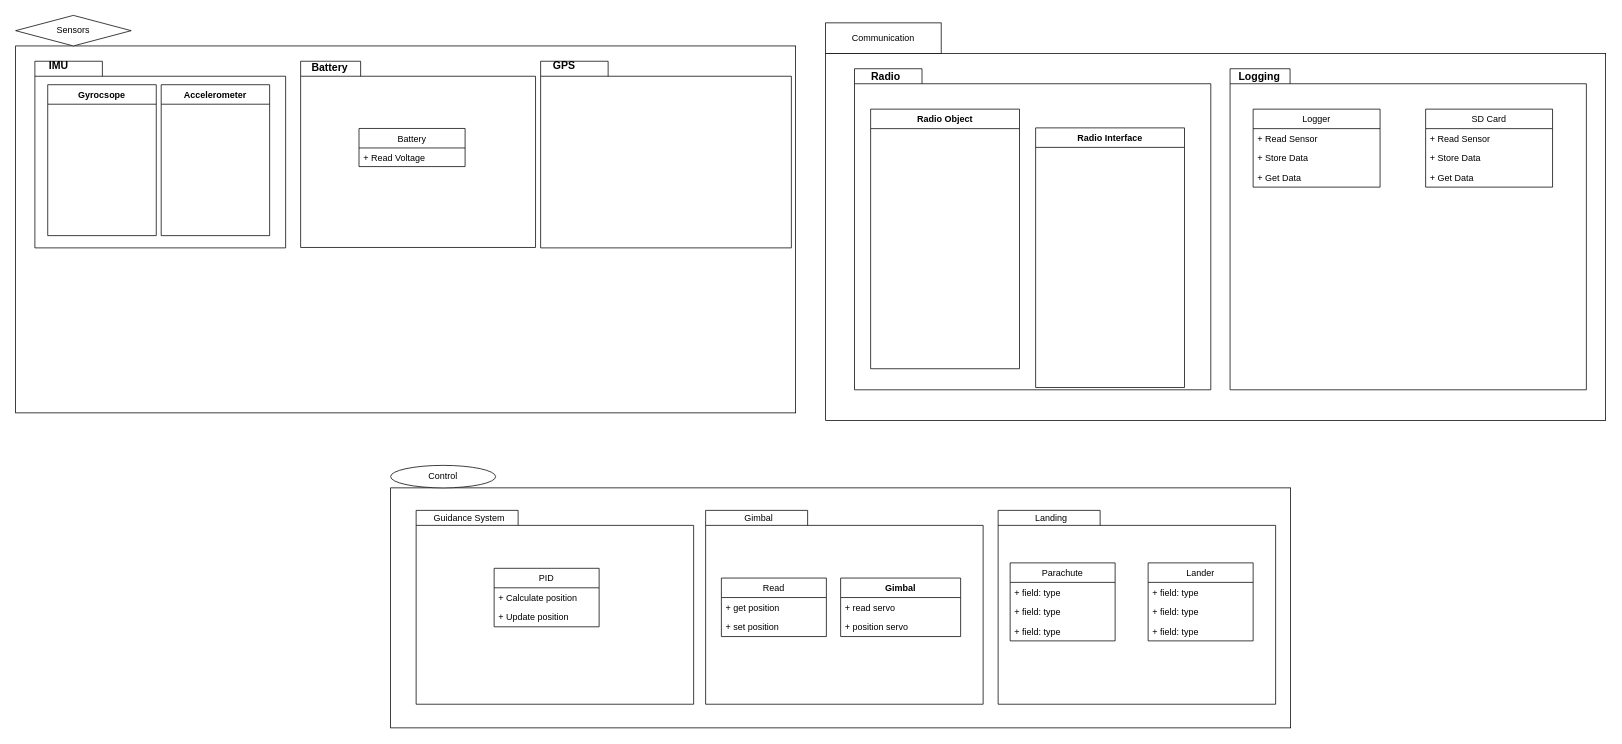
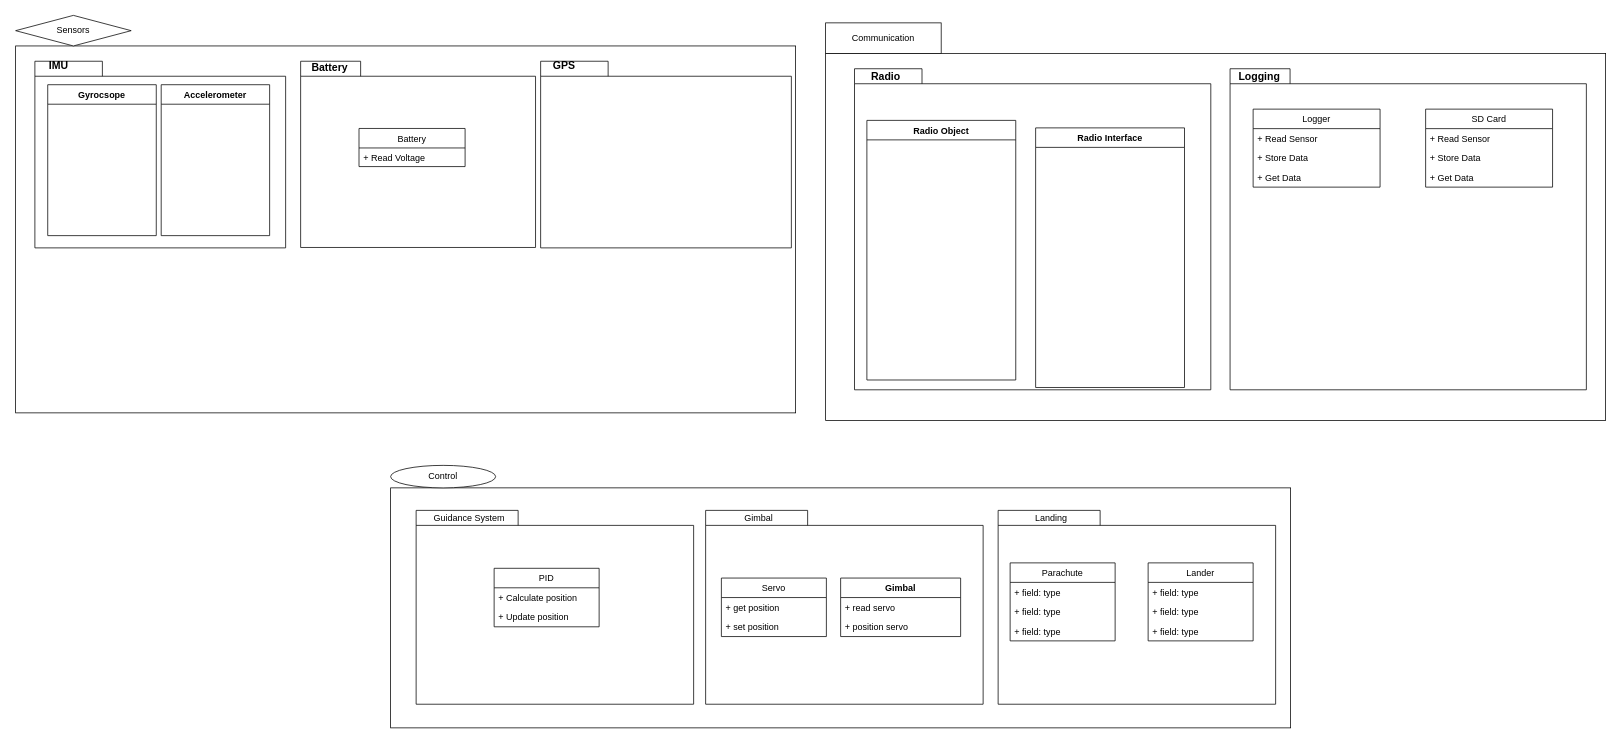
  <mxCell id="0" />
  <mxCell id="1" parent="0" />
  <mxCell id="2" value="" style="group" vertex="1" connectable="0" parent="1"><mxGeometry x="520" y="620" width="1200" height="350" as="geometry" /></mxCell>
  <mxCell id="3" value="" style="rounded=0;whiteSpace=wrap;html=1;" vertex="1" parent="2"><mxGeometry y="30" width="1200" height="320" as="geometry" /></mxCell>
  <mxCell id="4" value="" style="group" vertex="1" connectable="0" parent="2"><mxGeometry x="34" y="60" width="370" height="258.465" as="geometry" /></mxCell>
  <mxCell id="5" value="" style="shape=folder;fontStyle=1;spacingTop=10;tabWidth=136;tabHeight=20;tabPosition=left;html=1;rounded=0;shadow=0;comic=0;labelBackgroundColor=none;strokeWidth=1;fontFamily=Verdana;fontSize=10;align=center;" vertex="1" parent="4"><mxGeometry y="0.003" width="370" height="258.462" as="geometry" /></mxCell>
  <mxCell id="6" value="PID" style="swimlane;fontStyle=0;childLayout=stackLayout;horizontal=1;startSize=26;fillColor=none;horizontalStack=0;resizeParent=1;resizeParentMax=0;resizeLast=0;collapsible=1;marginBottom=0;" vertex="1" parent="4"><mxGeometry x="104" y="77.23" width="140" height="78" as="geometry" /></mxCell>
  <mxCell id="7" value="+ Calculate position" style="text;strokeColor=none;fillColor=none;align=left;verticalAlign=top;spacingLeft=4;spacingRight=4;overflow=hidden;rotatable=0;points=[[0,0.5],[1,0.5]];portConstraint=eastwest;" vertex="1" parent="6"><mxGeometry y="26" width="140" height="26" as="geometry" /></mxCell>
  <mxCell id="8" value="+ Update position" style="text;strokeColor=none;fillColor=none;align=left;verticalAlign=top;spacingLeft=4;spacingRight=4;overflow=hidden;rotatable=0;points=[[0,0.5],[1,0.5]];portConstraint=eastwest;" vertex="1" parent="6"><mxGeometry y="52" width="140" height="26" as="geometry" /></mxCell>
  <mxCell id="9" value="Guidance System" style="text;html=1;strokeColor=none;fillColor=none;align=center;verticalAlign=middle;whiteSpace=wrap;rounded=0;" vertex="1" parent="4"><mxGeometry x="16" width="110" height="20" as="geometry" /></mxCell>
  <mxCell id="10" value="" style="group" vertex="1" connectable="0" parent="2"><mxGeometry x="810" y="60" width="370" height="258.465" as="geometry" /></mxCell>
  <mxCell id="11" value="" style="shape=folder;fontStyle=1;spacingTop=10;tabWidth=136;tabHeight=20;tabPosition=left;html=1;rounded=0;shadow=0;comic=0;labelBackgroundColor=none;strokeWidth=1;fontFamily=Verdana;fontSize=10;align=center;" vertex="1" parent="10"><mxGeometry y="0.003" width="370" height="258.462" as="geometry" /></mxCell>
  <mxCell id="12" value="Lander" style="swimlane;fontStyle=0;childLayout=stackLayout;horizontal=1;startSize=26;fillColor=none;horizontalStack=0;resizeParent=1;resizeParentMax=0;resizeLast=0;collapsible=1;marginBottom=0;" vertex="1" parent="10"><mxGeometry x="200" y="70" width="140" height="104" as="geometry" /></mxCell>
  <mxCell id="13" value="+ field: type" style="text;strokeColor=none;fillColor=none;align=left;verticalAlign=top;spacingLeft=4;spacingRight=4;overflow=hidden;rotatable=0;points=[[0,0.5],[1,0.5]];portConstraint=eastwest;" vertex="1" parent="12"><mxGeometry y="26" width="140" height="26" as="geometry" /></mxCell>
  <mxCell id="14" value="+ field: type" style="text;strokeColor=none;fillColor=none;align=left;verticalAlign=top;spacingLeft=4;spacingRight=4;overflow=hidden;rotatable=0;points=[[0,0.5],[1,0.5]];portConstraint=eastwest;" vertex="1" parent="12"><mxGeometry y="52" width="140" height="26" as="geometry" /></mxCell>
  <mxCell id="15" value="+ field: type" style="text;strokeColor=none;fillColor=none;align=left;verticalAlign=top;spacingLeft=4;spacingRight=4;overflow=hidden;rotatable=0;points=[[0,0.5],[1,0.5]];portConstraint=eastwest;" vertex="1" parent="12"><mxGeometry y="78" width="140" height="26" as="geometry" /></mxCell>
  <mxCell id="16" value="Parachute" style="swimlane;fontStyle=0;childLayout=stackLayout;horizontal=1;startSize=26;fillColor=none;horizontalStack=0;resizeParent=1;resizeParentMax=0;resizeLast=0;collapsible=1;marginBottom=0;" vertex="1" parent="10"><mxGeometry x="16" y="70" width="140" height="104" as="geometry" /></mxCell>
  <mxCell id="17" value="+ field: type" style="text;strokeColor=none;fillColor=none;align=left;verticalAlign=top;spacingLeft=4;spacingRight=4;overflow=hidden;rotatable=0;points=[[0,0.5],[1,0.5]];portConstraint=eastwest;" vertex="1" parent="16"><mxGeometry y="26" width="140" height="26" as="geometry" /></mxCell>
  <mxCell id="18" value="+ field: type" style="text;strokeColor=none;fillColor=none;align=left;verticalAlign=top;spacingLeft=4;spacingRight=4;overflow=hidden;rotatable=0;points=[[0,0.5],[1,0.5]];portConstraint=eastwest;" vertex="1" parent="16"><mxGeometry y="52" width="140" height="26" as="geometry" /></mxCell>
  <mxCell id="19" value="+ field: type" style="text;strokeColor=none;fillColor=none;align=left;verticalAlign=top;spacingLeft=4;spacingRight=4;overflow=hidden;rotatable=0;points=[[0,0.5],[1,0.5]];portConstraint=eastwest;" vertex="1" parent="16"><mxGeometry y="78" width="140" height="26" as="geometry" /></mxCell>
  <mxCell id="20" value="Landing" style="text;html=1;strokeColor=none;fillColor=none;align=center;verticalAlign=middle;whiteSpace=wrap;rounded=0;" vertex="1" parent="10"><mxGeometry x="16" width="110" height="20" as="geometry" /></mxCell>
  <mxCell id="21" value="Control" style="ellipse;whiteSpace=wrap;html=1;" vertex="1" parent="2"><mxGeometry width="140" height="30" as="geometry" /></mxCell>
  <mxCell id="22" value="" style="group" vertex="1" connectable="0" parent="2"><mxGeometry x="420" y="60" width="370" height="258.465" as="geometry" /></mxCell>
  <mxCell id="23" value="" style="shape=folder;fontStyle=1;spacingTop=10;tabWidth=136;tabHeight=20;tabPosition=left;html=1;rounded=0;shadow=0;comic=0;labelBackgroundColor=none;strokeWidth=1;fontFamily=Verdana;fontSize=10;align=center;" vertex="1" parent="22"><mxGeometry y="0.003" width="370" height="258.462" as="geometry" /></mxCell>
  <mxCell id="24" value="Gimbal" style="swimlane;fontStyle=1;align=center;verticalAlign=top;childLayout=stackLayout;horizontal=1;startSize=26;horizontalStack=0;resizeParent=1;resizeParentMax=0;resizeLast=0;collapsible=1;marginBottom=0;" vertex="1" parent="22"><mxGeometry x="180" y="90.23" width="160" height="78" as="geometry" /></mxCell>
  <mxCell id="25" value="+ read servo" style="text;strokeColor=none;fillColor=none;align=left;verticalAlign=top;spacingLeft=4;spacingRight=4;overflow=hidden;rotatable=0;points=[[0,0.5],[1,0.5]];portConstraint=eastwest;" vertex="1" parent="24"><mxGeometry y="26" width="160" height="26" as="geometry" /></mxCell>
  <mxCell id="26" value="+ position servo" style="text;strokeColor=none;fillColor=none;align=left;verticalAlign=top;spacingLeft=4;spacingRight=4;overflow=hidden;rotatable=0;points=[[0,0.5],[1,0.5]];portConstraint=eastwest;" vertex="1" parent="24"><mxGeometry y="52" width="160" height="26" as="geometry" /></mxCell>
- <mxCell id="27" value="Read" style="swimlane;fontStyle=0;childLayout=stackLayout;horizontal=1;startSize=26;fillColor=none;horizontalStack=0;resizeParent=1;resizeParentMax=0;resizeLast=0;collapsible=1;marginBottom=0;" vertex="1" parent="22"><mxGeometry x="21" y="90.23" width="140" height="78" as="geometry" /></mxCell>
+ <mxCell id="27" value="Servo" style="swimlane;fontStyle=0;childLayout=stackLayout;horizontal=1;startSize=26;fillColor=none;horizontalStack=0;resizeParent=1;resizeParentMax=0;resizeLast=0;collapsible=1;marginBottom=0;" vertex="1" parent="22"><mxGeometry x="21" y="90.23" width="140" height="78" as="geometry" /></mxCell>
  <mxCell id="28" value="+ get position" style="text;strokeColor=none;fillColor=none;align=left;verticalAlign=top;spacingLeft=4;spacingRight=4;overflow=hidden;rotatable=0;points=[[0,0.5],[1,0.5]];portConstraint=eastwest;" vertex="1" parent="27"><mxGeometry y="26" width="140" height="26" as="geometry" /></mxCell>
  <mxCell id="29" value="+ set position" style="text;strokeColor=none;fillColor=none;align=left;verticalAlign=top;spacingLeft=4;spacingRight=4;overflow=hidden;rotatable=0;points=[[0,0.5],[1,0.5]];portConstraint=eastwest;" vertex="1" parent="27"><mxGeometry y="52" width="140" height="26" as="geometry" /></mxCell>
  <mxCell id="30" value="Gimbal" style="text;html=1;strokeColor=none;fillColor=none;align=center;verticalAlign=middle;whiteSpace=wrap;rounded=0;" vertex="1" parent="22"><mxGeometry x="16" width="110" height="20" as="geometry" /></mxCell>
  <mxCell id="31" value="" style="group" vertex="1" connectable="0" parent="1"><mxGeometry x="20" y="20" width="1040" height="530.0" as="geometry" /></mxCell>
  <mxCell id="32" value="" style="rounded=0;whiteSpace=wrap;html=1;" vertex="1" parent="31"><mxGeometry y="40.769" width="1040" height="489.231" as="geometry" /></mxCell>
  <mxCell id="33" value="" style="group" vertex="1" connectable="0" parent="31"><mxGeometry x="25.68" y="61.15" width="334.32" height="248.85" as="geometry" /></mxCell>
  <mxCell id="34" value="" style="shape=folder;fontStyle=1;spacingTop=10;tabWidth=90;tabHeight=20;tabPosition=left;html=1;rounded=0;shadow=0;comic=0;labelBackgroundColor=none;strokeWidth=1;fontFamily=Verdana;fontSize=10;align=center;" vertex="1" parent="33"><mxGeometry width="334.32" height="248.85" as="geometry" /></mxCell>
  <mxCell id="35" value="Accelerometer" style="swimlane;fontStyle=1;align=center;verticalAlign=top;childLayout=stackLayout;horizontal=1;startSize=26;horizontalStack=0;resizeParent=1;resizeParentMax=0;resizeLast=0;collapsible=1;marginBottom=0;" vertex="1" parent="33"><mxGeometry x="168.419" y="31.304" width="144.569" height="201.224" as="geometry" /></mxCell>
  <mxCell id="36" value="Gyrocsope" style="swimlane;fontStyle=1;align=center;verticalAlign=top;childLayout=stackLayout;horizontal=1;startSize=26;horizontalStack=0;resizeParent=1;resizeParentMax=0;resizeLast=0;collapsible=1;marginBottom=0;" vertex="1" parent="33"><mxGeometry x="17.115" y="31.304" width="144.745" height="201.224" as="geometry"><mxRectangle x="24.32" y="53.85" width="100" height="26" as="alternateBounds" /></mxGeometry></mxCell>
  <mxCell id="37" value="&lt;b&gt;&lt;font style=&quot;font-size: 14px&quot;&gt;IMU&lt;/font&gt;&lt;/b&gt;" style="text;html=1;strokeColor=none;fillColor=none;align=center;verticalAlign=middle;whiteSpace=wrap;rounded=0;" vertex="1" parent="33"><mxGeometry x="-18.072" y="-6.482" width="99.392" height="23.7" as="geometry" /></mxCell>
  <mxCell id="38" value="Sensors" style="rhombus;whiteSpace=wrap;html=1;" vertex="1" parent="31"><mxGeometry width="154.074" height="40.769" as="geometry" /></mxCell>
  <mxCell id="39" value="" style="group" vertex="1" connectable="0" parent="31"><mxGeometry x="380" y="61.15" width="480" height="408.85" as="geometry" /></mxCell>
  <mxCell id="40" value="" style="shape=folder;fontStyle=1;spacingTop=10;tabWidth=80;tabHeight=20;tabPosition=left;html=1;rounded=0;shadow=0;comic=0;labelBackgroundColor=none;strokeWidth=1;fontFamily=Verdana;fontSize=10;align=center;" vertex="1" parent="39"><mxGeometry width="313.222" height="248.322" as="geometry" /></mxCell>
  <mxCell id="41" value="Battery" style="swimlane;fontStyle=0;childLayout=stackLayout;horizontal=1;startSize=26;fillColor=none;horizontalStack=0;resizeParent=1;resizeParentMax=0;resizeLast=0;collapsible=1;marginBottom=0;" vertex="1" parent="39"><mxGeometry x="77.842" y="89.631" width="141.455" height="50.832" as="geometry" /></mxCell>
  <mxCell id="42" value="+ Read Voltage" style="text;strokeColor=none;fillColor=none;align=left;verticalAlign=top;spacingLeft=4;spacingRight=4;overflow=hidden;rotatable=0;points=[[0,0.5],[1,0.5]];portConstraint=eastwest;" vertex="1" parent="41"><mxGeometry y="26" width="141.455" height="24.832" as="geometry" /></mxCell>
  <mxCell id="43" value="&lt;font style=&quot;font-size: 14px&quot;&gt;&lt;b&gt;Battery&lt;/b&gt;&lt;/font&gt;" style="text;html=1;strokeColor=none;fillColor=none;align=center;verticalAlign=middle;whiteSpace=wrap;rounded=0;" vertex="1" parent="39"><mxGeometry x="-0.0" y="-10.649" width="77.838" height="38.938" as="geometry" /></mxCell>
  <mxCell id="44" value="" style="group" vertex="1" connectable="0" parent="31"><mxGeometry x="700" y="61.15" width="334.32" height="248.85" as="geometry" /></mxCell>
  <mxCell id="45" value="" style="shape=folder;fontStyle=1;spacingTop=10;tabWidth=90;tabHeight=20;tabPosition=left;html=1;rounded=0;shadow=0;comic=0;labelBackgroundColor=none;strokeWidth=1;fontFamily=Verdana;fontSize=10;align=center;" vertex="1" parent="44"><mxGeometry width="334.32" height="248.85" as="geometry" /></mxCell>
  <mxCell id="46" value="&lt;b&gt;&lt;font style=&quot;font-size: 14px&quot;&gt;GPS&lt;/font&gt;&lt;/b&gt;" style="text;html=1;strokeColor=none;fillColor=none;align=center;verticalAlign=middle;whiteSpace=wrap;rounded=0;" vertex="1" parent="44"><mxGeometry x="-18.072" y="-6.482" width="99.392" height="23.7" as="geometry" /></mxCell>
  <mxCell id="47" value="" style="group" vertex="1" connectable="0" parent="1"><mxGeometry x="1100" y="30" width="1040" height="530" as="geometry" /></mxCell>
  <mxCell id="48" value="" style="group" vertex="1" connectable="0" parent="47"><mxGeometry width="1040" height="530" as="geometry" /></mxCell>
  <mxCell id="49" value="" style="rounded=0;whiteSpace=wrap;html=1;" vertex="1" parent="48"><mxGeometry y="40.769" width="1040" height="489.231" as="geometry" /></mxCell>
  <mxCell id="50" value="" style="group" vertex="1" connectable="0" parent="48"><mxGeometry x="539.259" y="61.154" width="475.062" height="428.077" as="geometry" /></mxCell>
  <mxCell id="51" value="" style="shape=folder;fontStyle=1;spacingTop=10;tabWidth=80;tabHeight=20;tabPosition=left;html=1;rounded=0;shadow=0;comic=0;labelBackgroundColor=none;strokeWidth=1;fontFamily=Verdana;fontSize=10;align=center;" vertex="1" parent="50"><mxGeometry width="475.062" height="428.077" as="geometry" /></mxCell>
  <mxCell id="52" value="SD Card" style="swimlane;fontStyle=0;childLayout=stackLayout;horizontal=1;startSize=26;fillColor=none;horizontalStack=0;resizeParent=1;resizeParentMax=0;resizeLast=0;collapsible=1;marginBottom=0;" vertex="1" parent="50"><mxGeometry x="260.74" y="53.85" width="169.26" height="104" as="geometry" /></mxCell>
  <mxCell id="53" value="+ Read Sensor" style="text;strokeColor=none;fillColor=none;align=left;verticalAlign=top;spacingLeft=4;spacingRight=4;overflow=hidden;rotatable=0;points=[[0,0.5],[1,0.5]];portConstraint=eastwest;" vertex="1" parent="52"><mxGeometry y="26" width="169.26" height="26" as="geometry" /></mxCell>
  <mxCell id="54" value="+ Store Data" style="text;strokeColor=none;fillColor=none;align=left;verticalAlign=top;spacingLeft=4;spacingRight=4;overflow=hidden;rotatable=0;points=[[0,0.5],[1,0.5]];portConstraint=eastwest;" vertex="1" parent="52"><mxGeometry y="52" width="169.26" height="26" as="geometry" /></mxCell>
  <mxCell id="55" value="+ Get Data" style="text;strokeColor=none;fillColor=none;align=left;verticalAlign=top;spacingLeft=4;spacingRight=4;overflow=hidden;rotatable=0;points=[[0,0.5],[1,0.5]];portConstraint=eastwest;" vertex="1" parent="52"><mxGeometry y="78" width="169.26" height="26" as="geometry" /></mxCell>
  <mxCell id="56" value="Logger" style="swimlane;fontStyle=0;childLayout=stackLayout;horizontal=1;startSize=26;fillColor=none;horizontalStack=0;resizeParent=1;resizeParentMax=0;resizeLast=0;collapsible=1;marginBottom=0;" vertex="1" parent="50"><mxGeometry x="30.74" y="53.85" width="169.26" height="104" as="geometry" /></mxCell>
  <mxCell id="57" value="+ Read Sensor" style="text;strokeColor=none;fillColor=none;align=left;verticalAlign=top;spacingLeft=4;spacingRight=4;overflow=hidden;rotatable=0;points=[[0,0.5],[1,0.5]];portConstraint=eastwest;" vertex="1" parent="56"><mxGeometry y="26" width="169.26" height="26" as="geometry" /></mxCell>
  <mxCell id="58" value="+ Store Data" style="text;strokeColor=none;fillColor=none;align=left;verticalAlign=top;spacingLeft=4;spacingRight=4;overflow=hidden;rotatable=0;points=[[0,0.5],[1,0.5]];portConstraint=eastwest;" vertex="1" parent="56"><mxGeometry y="52" width="169.26" height="26" as="geometry" /></mxCell>
  <mxCell id="59" value="+ Get Data" style="text;strokeColor=none;fillColor=none;align=left;verticalAlign=top;spacingLeft=4;spacingRight=4;overflow=hidden;rotatable=0;points=[[0,0.5],[1,0.5]];portConstraint=eastwest;" vertex="1" parent="56"><mxGeometry y="78" width="169.26" height="26" as="geometry" /></mxCell>
  <mxCell id="60" value="&lt;font style=&quot;font-size: 14px&quot;&gt;&lt;b&gt;Logging&lt;/b&gt;&lt;/font&gt;" style="text;html=1;strokeColor=none;fillColor=none;align=center;verticalAlign=middle;whiteSpace=wrap;rounded=0;" vertex="1" parent="50"><mxGeometry x="0.74" y="-9.694" width="77.037" height="40.769" as="geometry" /></mxCell>
  <mxCell id="61" value="" style="group" vertex="1" connectable="0" parent="48"><mxGeometry x="38.519" y="61.154" width="475.062" height="428.077" as="geometry" /></mxCell>
  <mxCell id="62" value="&lt;span style=&quot;color: rgba(0 , 0 , 0 , 0) ; font-family: monospace ; font-size: 0px ; font-weight: 400&quot;&gt;%3CmxGraphModel%3E%3Croot%3E%3CmxCell%20id%3D%220%22%2F%3E%3CmxCell%20id%3D%221%22%20parent%3D%220%22%2F%3E%3CmxCell%20id%3D%222%22%20value%3D%22Accelerometer%22%20style%3D%22swimlane%3BfontStyle%3D1%3Balign%3Dcenter%3BverticalAlign%3Dtop%3BchildLayout%3DstackLayout%3Bhorizontal%3D1%3BstartSize%3D26%3BhorizontalStack%3D0%3BresizeParent%3D1%3BresizeParentMax%3D0%3BresizeLast%3D0%3Bcollapsible%3D1%3BmarginBottom%3D0%3B%22%20vertex%3D%221%22%20parent%3D%221%22%3E%3CmxGeometry%20x%3D%221964.999%22%20y%3D%22170.004%22%20width%3D%22205.43%22%20height%3D%22346.15%22%20as%3D%22geometry%22%2F%3E%3C%2FmxCell%3E%3C%2Froot%3E%3C%2FmxGraphModel%3E&lt;/span&gt;" style="shape=folder;fontStyle=1;spacingTop=10;tabWidth=90;tabHeight=20;tabPosition=left;html=1;rounded=0;shadow=0;comic=0;labelBackgroundColor=none;strokeWidth=1;fontFamily=Verdana;fontSize=10;align=center;" vertex="1" parent="61"><mxGeometry width="475.062" height="428.077" as="geometry" /></mxCell>
  <mxCell id="63" value="Radio Interface" style="swimlane;fontStyle=1;align=center;verticalAlign=top;childLayout=stackLayout;horizontal=1;startSize=26;horizontalStack=0;resizeParent=1;resizeParentMax=0;resizeLast=0;collapsible=1;marginBottom=0;" vertex="1" parent="61"><mxGeometry x="241.48" y="78.85" width="198.52" height="346.15" as="geometry" /></mxCell>
- <mxCell id="64" value="Radio Object" style="swimlane;fontStyle=1;align=center;verticalAlign=top;childLayout=stackLayout;horizontal=1;startSize=26;horizontalStack=0;resizeParent=1;resizeParentMax=0;resizeLast=0;collapsible=1;marginBottom=0;" vertex="1" parent="61"><mxGeometry x="21.48" y="53.85" width="198.52" height="346.15" as="geometry" /></mxCell>
+ <mxCell id="64" value="Radio Object" style="swimlane;fontStyle=1;align=center;verticalAlign=top;childLayout=stackLayout;horizontal=1;startSize=26;horizontalStack=0;resizeParent=1;resizeParentMax=0;resizeLast=0;collapsible=1;marginBottom=0;" vertex="1" parent="61"><mxGeometry x="16.48" y="68.85" width="198.52" height="346.15" as="geometry" /></mxCell>
  <mxCell id="65" value="&lt;font style=&quot;font-size: 14px&quot;&gt;&lt;b&gt;Radio&lt;/b&gt;&lt;/font&gt;" style="text;html=1;strokeColor=none;fillColor=none;align=center;verticalAlign=middle;whiteSpace=wrap;rounded=0;" vertex="1" parent="61"><mxGeometry x="-28.52" y="-9.694" width="141.235" height="40.769" as="geometry" /></mxCell>
  <mxCell id="66" value="Communication" style="rounded=0;whiteSpace=wrap;html=1;" vertex="1" parent="48"><mxGeometry width="154.074" height="40.777" as="geometry" /></mxCell>
